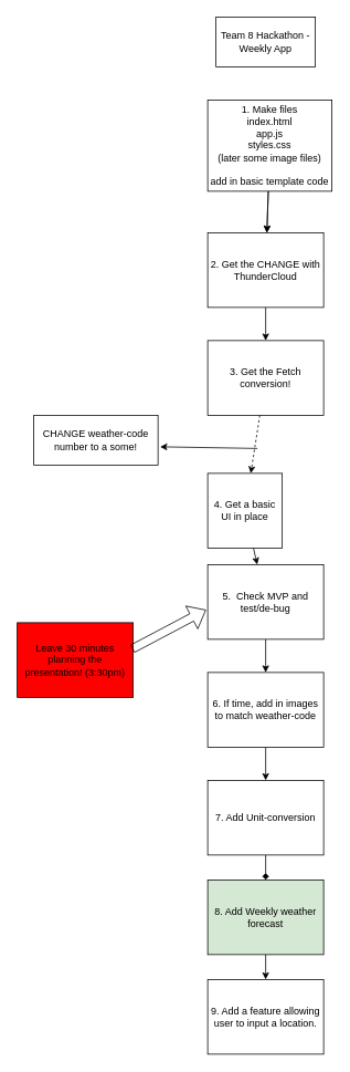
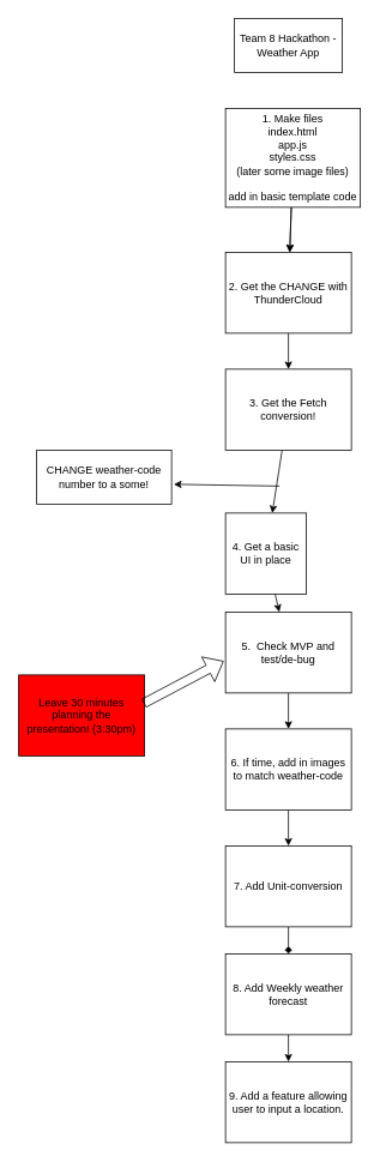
  <mxCell id="0" />
  <mxCell id="1" parent="0" />
- <mxCell id="2" value="Team 8 Hackathon - Weekly App" style="rounded=0;whiteSpace=wrap;html=1;" parent="1" vertex="1"><mxGeometry x="260" y="20" width="120" height="60" as="geometry" /></mxCell>
+ <mxCell id="2" value="Team 8 Hackathon - Weather App" style="rounded=0;whiteSpace=wrap;html=1;" parent="1" vertex="1"><mxGeometry x="260" y="20" width="120" height="60" as="geometry" /></mxCell>
  <mxCell id="3" value="" style="edgeStyle=none;html=1;" parent="1" source="5" target="7" edge="1"><mxGeometry relative="1" as="geometry" /></mxCell>
  <mxCell id="4" value="" style="edgeStyle=none;html=1;" parent="1" source="5" target="7" edge="1"><mxGeometry relative="1" as="geometry" /></mxCell>
  <mxCell id="5" value="1. Make files&lt;br&gt;index.html&lt;br&gt;app.js&lt;br&gt;styles.css&lt;br&gt;(later some image files)&lt;br&gt;&lt;br&gt;add in basic template code" style="rounded=0;whiteSpace=wrap;html=1;" parent="1" vertex="1"><mxGeometry x="250" y="120" width="150" height="110" as="geometry" /></mxCell>
  <mxCell id="6" value="" style="edgeStyle=none;html=1;" parent="1" source="7" target="9" edge="1"><mxGeometry relative="1" as="geometry" /></mxCell>
  <mxCell id="7" value="2. Get the CHANGE with ThunderCloud" style="rounded=0;whiteSpace=wrap;html=1;" parent="1" vertex="1"><mxGeometry x="250" y="280" width="140" height="90" as="geometry" /></mxCell>
- <mxCell id="8" value="" style="edgeStyle=none;html=1;dashed=1;" parent="1" source="9" target="11" edge="1"><mxGeometry relative="1" as="geometry" /></mxCell>
+ <mxCell id="8" value="" style="edgeStyle=none;html=1;" parent="1" source="9" target="11" edge="1"><mxGeometry relative="1" as="geometry" /></mxCell>
  <mxCell id="9" value="3. Get the Fetch conversion!" style="rounded=0;whiteSpace=wrap;html=1;" parent="1" vertex="1"><mxGeometry x="250" y="410" width="140" height="90" as="geometry" /></mxCell>
  <mxCell id="10" value="" style="edgeStyle=none;html=1;" parent="1" source="11" target="13" edge="1"><mxGeometry relative="1" as="geometry" /></mxCell>
  <mxCell id="11" value="4. Get a basic UI in place" style="rounded=0;whiteSpace=wrap;html=1;" parent="1" vertex="1"><mxGeometry x="250" y="570" width="90" height="90" as="geometry" /></mxCell>
  <mxCell id="12" value="" style="edgeStyle=none;html=1;" parent="1" source="13" target="15" edge="1"><mxGeometry relative="1" as="geometry" /></mxCell>
  <mxCell id="13" value="5.&amp;nbsp; Check MVP and test/de-bug" style="rounded=0;whiteSpace=wrap;html=1;" parent="1" vertex="1"><mxGeometry x="250" y="680" width="140" height="90" as="geometry" /></mxCell>
  <mxCell id="14" value="" style="edgeStyle=none;html=1;" parent="1" source="15" target="17" edge="1"><mxGeometry relative="1" as="geometry" /></mxCell>
  <mxCell id="15" value="6. If time, add in images to match weather-code" style="rounded=0;whiteSpace=wrap;html=1;" parent="1" vertex="1"><mxGeometry x="250" y="810" width="140" height="90" as="geometry" /></mxCell>
  <mxCell id="16" value="" style="edgeStyle=none;html=1;endArrow=diamond;" parent="1" source="17" target="20" edge="1"><mxGeometry relative="1" as="geometry" /></mxCell>
  <mxCell id="17" value="7. Add Unit-conversion" style="rounded=0;whiteSpace=wrap;html=1;" parent="1" vertex="1"><mxGeometry x="250" y="940" width="140" height="90" as="geometry" /></mxCell>
  <mxCell id="18" value="Leave 30 minutes planning the presentation! (3:30pm)" style="rounded=0;whiteSpace=wrap;html=1;fillColor=#FF0000;" parent="1" vertex="1"><mxGeometry x="20" y="750" width="140" height="90" as="geometry" /></mxCell>
  <mxCell id="19" value="" style="edgeStyle=none;html=1;" parent="1" source="20" target="21" edge="1"><mxGeometry relative="1" as="geometry" /></mxCell>
- <mxCell id="20" value="8. Add Weekly weather forecast" style="rounded=0;whiteSpace=wrap;html=1;fillColor=#d5e8d4;" parent="1" vertex="1"><mxGeometry x="250" y="1060" width="140" height="90" as="geometry" /></mxCell>
+ <mxCell id="20" value="8. Add Weekly weather forecast" style="rounded=0;whiteSpace=wrap;html=1;" parent="1" vertex="1"><mxGeometry x="250" y="1060" width="140" height="90" as="geometry" /></mxCell>
  <mxCell id="21" value="9. Add a feature allowing user to input a location." style="rounded=0;whiteSpace=wrap;html=1;" parent="1" vertex="1"><mxGeometry x="250" y="1180" width="140" height="90" as="geometry" /></mxCell>
  <mxCell id="22" value="" style="shape=flexArrow;endArrow=classic;html=1;exitX=0.993;exitY=0.35;exitDx=0;exitDy=0;exitPerimeter=0;entryX=-0.014;entryY=0.606;entryDx=0;entryDy=0;entryPerimeter=0;" parent="1" source="18" target="13" edge="1"><mxGeometry width="50" height="50" relative="1" as="geometry"><mxPoint x="160" y="800" as="sourcePoint" /><mxPoint x="270" y="790" as="targetPoint" /></mxGeometry></mxCell>
  <mxCell id="23" value="CHANGE weather-code number to a some!" style="rounded=0;whiteSpace=wrap;html=1;" parent="1" vertex="1"><mxGeometry x="40" y="500" width="150" height="60" as="geometry" /></mxCell>
  <mxCell id="24" value="" style="endArrow=classic;html=1;entryX=1.017;entryY=0.633;entryDx=0;entryDy=0;entryPerimeter=0;" parent="1" target="23" edge="1"><mxGeometry width="50" height="50" relative="1" as="geometry"><mxPoint x="310" y="540" as="sourcePoint" /><mxPoint x="80" y="490" as="targetPoint" /></mxGeometry></mxCell>
